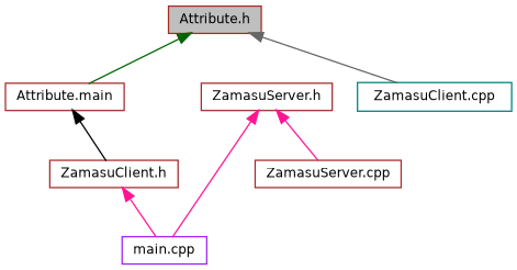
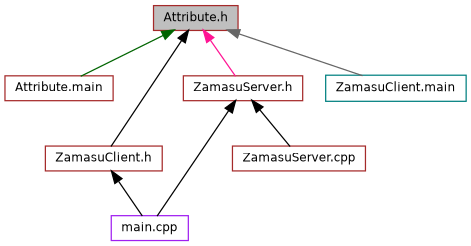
  digraph {
    node [color=brown fillcolor=white fontname=Helvetica fontsize=10 shape=record style=filled]
    edge [color=black dir=back fontname=Helvetica fontsize=10 labelfontname=Helvetica labelfontsize=10 style=solid]
    n1 [fillcolor=grey75 fontcolor=black height=0.2 label="Attribute.h" width=0.4]
    n2 [height=0.2 label="Attribute.main" width=0.4]
    n3 [height=0.2 label="ZamasuServer.h" width=0.4]
    n4 [height=0.2 label="ZamasuClient.h" width=0.4]
-   n5 [color=teal height=0.2 label="ZamasuClient.cpp" width=0.4]
+   n5 [color=teal height=0.2 label="ZamasuClient.main" width=0.4]
    n6 [color=purple height=0.2 label="main.cpp" width=0.4]
    n7 [height=0.2 label="ZamasuServer.cpp" width=0.4]
    n1 -> n2 [color=darkgreen]
-   n2 -> n4
+   n1 -> n3 [color=deeppink]
+   n1 -> n4
    n1 -> n5 [color=gray40]
-   n3 -> n6 [color=deeppink]
-   n3 -> n7 [color=deeppink]
-   n4 -> n6 [color=deeppink]
+   n3 -> n6
+   n3 -> n7
+   n4 -> n6
  }
